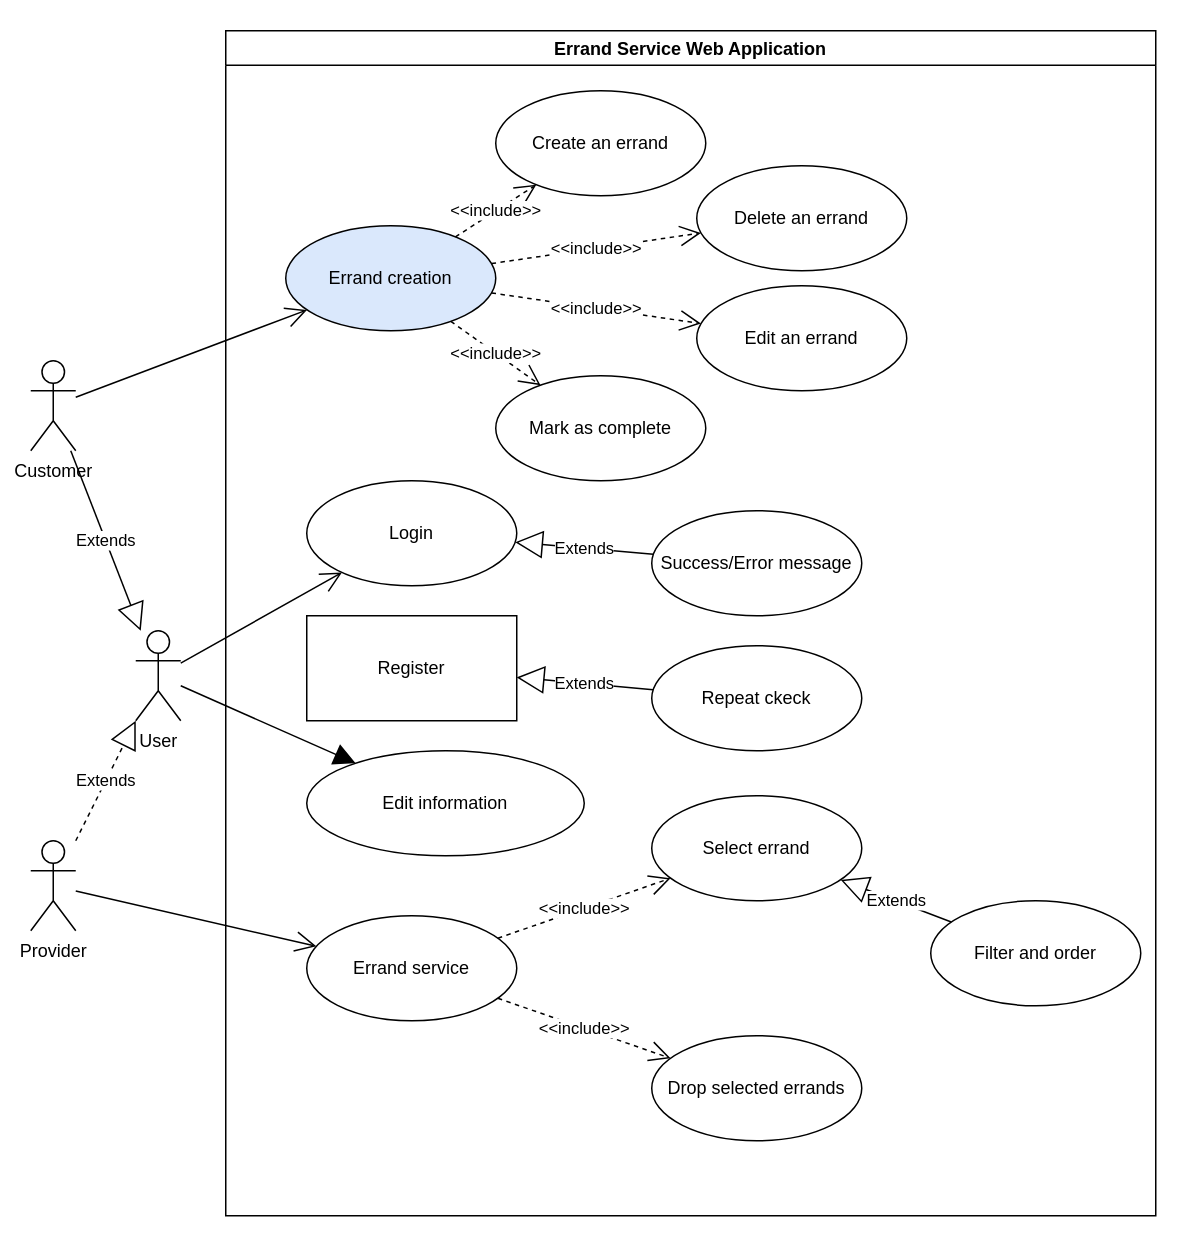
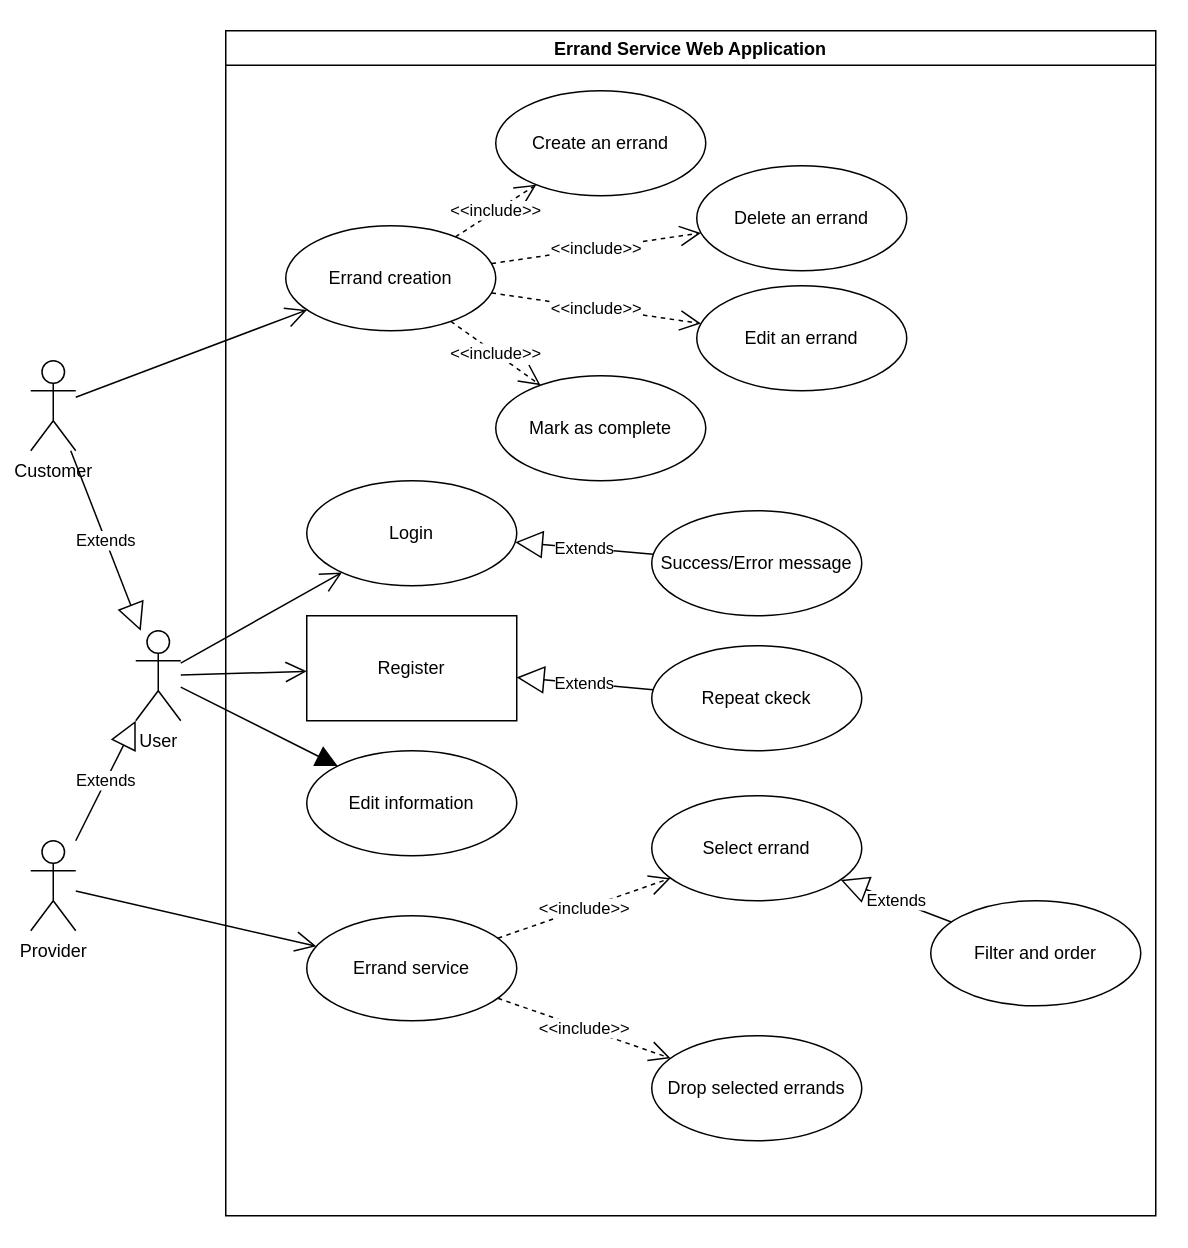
  <mxCell id="0" />
  <mxCell id="1" parent="0" />
  <mxCell id="2" value="User" style="shape=umlActor;verticalLabelPosition=bottom;verticalAlign=top;html=1;outlineConnect=0;" parent="1" vertex="1"><mxGeometry x="90" y="420" width="30" height="60" as="geometry" /></mxCell>
  <mxCell id="3" value="Provider" style="shape=umlActor;verticalLabelPosition=bottom;verticalAlign=top;html=1;outlineConnect=0;" parent="1" vertex="1"><mxGeometry x="20" y="560" width="30" height="60" as="geometry" /></mxCell>
  <mxCell id="4" value="Errand Service Web Application" style="swimlane;" parent="1" vertex="1"><mxGeometry x="150" y="20" width="620" height="790" as="geometry"><mxRectangle x="380" y="310" width="130" height="23" as="alternateBounds" /></mxGeometry></mxCell>
  <mxCell id="5" value="Success/Error message" style="ellipse;whiteSpace=wrap;html=1;" parent="4" vertex="1"><mxGeometry x="284" y="320" width="140" height="70" as="geometry" /></mxCell>
  <mxCell id="6" value="Register" style="whiteSpace=wrap;html=1;rounded=0;" parent="4" vertex="1"><mxGeometry x="54" y="390" width="140" height="70" as="geometry" /></mxCell>
  <mxCell id="7" value="Login" style="ellipse;whiteSpace=wrap;html=1;" parent="4" vertex="1"><mxGeometry x="54" y="300" width="140" height="70" as="geometry" /></mxCell>
  <mxCell id="8" value="Repeat ckeck" style="ellipse;whiteSpace=wrap;html=1;" parent="4" vertex="1"><mxGeometry x="284" y="410" width="140" height="70" as="geometry" /></mxCell>
  <mxCell id="9" value="Errand service" style="ellipse;whiteSpace=wrap;html=1;" parent="4" vertex="1"><mxGeometry x="54" y="590" width="140" height="70" as="geometry" /></mxCell>
- <mxCell id="10" value="Errand creation" style="ellipse;whiteSpace=wrap;html=1;fillColor=#dae8fc;" parent="4" vertex="1"><mxGeometry x="40" y="130" width="140" height="70" as="geometry" /></mxCell>
+ <mxCell id="10" value="Errand creation" style="ellipse;whiteSpace=wrap;html=1;" parent="4" vertex="1"><mxGeometry x="40" y="130" width="140" height="70" as="geometry" /></mxCell>
  <mxCell id="11" value="Select errand" style="ellipse;whiteSpace=wrap;html=1;" parent="4" vertex="1"><mxGeometry x="284" y="510" width="140" height="70" as="geometry" /></mxCell>
  <mxCell id="12" value="Drop selected errands" style="ellipse;whiteSpace=wrap;html=1;" parent="4" vertex="1"><mxGeometry x="284" y="670" width="140" height="70" as="geometry" /></mxCell>
  <mxCell id="13" value="&amp;lt;&amp;lt;include&amp;gt;&amp;gt;" style="endArrow=open;endSize=12;dashed=1;html=1;" parent="4" source="9" target="11" edge="1"><mxGeometry width="160" relative="1" as="geometry"><mxPoint x="174.0" y="530.0" as="sourcePoint" /><mxPoint x="264.0" y="530.0" as="targetPoint" /></mxGeometry></mxCell>
  <mxCell id="14" value="&amp;lt;&amp;lt;include&amp;gt;&amp;gt;" style="endArrow=open;endSize=12;dashed=1;html=1;" parent="4" source="9" target="12" edge="1"><mxGeometry width="160" relative="1" as="geometry"><mxPoint x="183.999" y="725.082" as="sourcePoint" /><mxPoint x="298.895" y="684.927" as="targetPoint" /></mxGeometry></mxCell>
  <mxCell id="15" value="Create an errand" style="ellipse;whiteSpace=wrap;html=1;" parent="4" vertex="1"><mxGeometry x="180" y="40" width="140" height="70" as="geometry" /></mxCell>
  <mxCell id="16" value="Delete an errand" style="ellipse;whiteSpace=wrap;html=1;" parent="4" vertex="1"><mxGeometry x="314" y="90" width="140" height="70" as="geometry" /></mxCell>
  <mxCell id="17" value="Edit an errand" style="ellipse;whiteSpace=wrap;html=1;" parent="4" vertex="1"><mxGeometry x="314" y="170" width="140" height="70" as="geometry" /></mxCell>
- <mxCell id="18" value="Edit information" style="ellipse;whiteSpace=wrap;html=1;" parent="4" vertex="1"><mxGeometry x="54" y="480" width="185" height="70" as="geometry" /></mxCell>
+ <mxCell id="18" value="Edit information" style="ellipse;whiteSpace=wrap;html=1;" parent="4" vertex="1"><mxGeometry x="54" y="480" width="140" height="70" as="geometry" /></mxCell>
  <mxCell id="19" value="Mark as complete" style="ellipse;whiteSpace=wrap;html=1;" parent="4" vertex="1"><mxGeometry x="180" y="230" width="140" height="70" as="geometry" /></mxCell>
  <mxCell id="20" value="&amp;lt;&amp;lt;include&amp;gt;&amp;gt;" style="endArrow=open;endSize=12;dashed=1;html=1;" parent="4" source="10" target="16" edge="1"><mxGeometry width="160" relative="1" as="geometry"><mxPoint x="185.999" y="190.002" as="sourcePoint" /><mxPoint x="300.895" y="149.847" as="targetPoint" /></mxGeometry></mxCell>
  <mxCell id="21" value="&amp;lt;&amp;lt;include&amp;gt;&amp;gt;" style="endArrow=open;endSize=12;dashed=1;html=1;" parent="4" source="10" target="17" edge="1"><mxGeometry width="160" relative="1" as="geometry"><mxPoint x="190.233" y="190.505" as="sourcePoint" /><mxPoint x="329.769" y="169.996" as="targetPoint" /></mxGeometry></mxCell>
  <mxCell id="22" value="&amp;lt;&amp;lt;include&amp;gt;&amp;gt;" style="endArrow=open;endSize=12;dashed=1;html=1;" parent="4" source="10" target="15" edge="1"><mxGeometry width="160" relative="1" as="geometry"><mxPoint x="40.003" y="89.995" as="sourcePoint" /><mxPoint x="179.539" y="69.486" as="targetPoint" /></mxGeometry></mxCell>
  <mxCell id="23" value="&amp;lt;&amp;lt;include&amp;gt;&amp;gt;" style="endArrow=open;endSize=12;dashed=1;html=1;" parent="4" source="10" target="19" edge="1"><mxGeometry width="160" relative="1" as="geometry"><mxPoint x="314.003" y="280.505" as="sourcePoint" /><mxPoint x="453.539" y="259.996" as="targetPoint" /></mxGeometry></mxCell>
  <mxCell id="24" value="Extends" style="endArrow=block;endSize=16;endFill=0;html=1;" parent="4" source="5" target="7" edge="1"><mxGeometry width="160" relative="1" as="geometry"><mxPoint x="160" y="400" as="sourcePoint" /><mxPoint x="320" y="400" as="targetPoint" /></mxGeometry></mxCell>
  <mxCell id="25" value="Extends" style="endArrow=block;endSize=16;endFill=0;html=1;" parent="4" source="8" target="6" edge="1"><mxGeometry width="160" relative="1" as="geometry"><mxPoint x="294" y="365" as="sourcePoint" /><mxPoint x="204" y="365" as="targetPoint" /></mxGeometry></mxCell>
  <mxCell id="26" value="Filter and order" style="ellipse;whiteSpace=wrap;html=1;" vertex="1" parent="4"><mxGeometry x="470" y="580" width="140" height="70" as="geometry" /></mxCell>
  <mxCell id="27" value="Extends" style="endArrow=block;endSize=16;endFill=0;html=1;" edge="1" parent="4" source="26" target="11"><mxGeometry width="160" relative="1" as="geometry"><mxPoint x="295.035" y="449.003" as="sourcePoint" /><mxPoint x="202.965" y="440.997" as="targetPoint" /></mxGeometry></mxCell>
  <mxCell id="28" value="" style="endArrow=open;endFill=1;endSize=12;html=1;" parent="1" source="2" target="7" edge="1"><mxGeometry width="160" relative="1" as="geometry"><mxPoint x="360" y="440" as="sourcePoint" /><mxPoint x="520" y="440" as="targetPoint" /></mxGeometry></mxCell>
  <mxCell id="29" value="Extends" style="endArrow=block;endSize=16;endFill=0;html=1;" parent="1" source="30" target="2" edge="1"><mxGeometry width="160" relative="1" as="geometry"><mxPoint x="285" y="750" as="sourcePoint" /><mxPoint x="445" y="750" as="targetPoint" /></mxGeometry></mxCell>
  <mxCell id="30" value="Customer" style="shape=umlActor;verticalLabelPosition=bottom;verticalAlign=top;html=1;outlineConnect=0;" parent="1" vertex="1"><mxGeometry x="20" y="240" width="30" height="60" as="geometry" /></mxCell>
- <mxCell id="31" value="Extends" style="endArrow=block;endSize=16;endFill=0;html=1;dashed=1;" parent="1" source="3" target="2" edge="1"><mxGeometry width="160" relative="1" as="geometry"><mxPoint x="120" y="390" as="sourcePoint" /><mxPoint x="120" y="520" as="targetPoint" /></mxGeometry></mxCell>
+ <mxCell id="31" value="Extends" style="endArrow=block;endSize=16;endFill=0;html=1;" parent="1" source="3" target="2" edge="1"><mxGeometry width="160" relative="1" as="geometry"><mxPoint x="120" y="390" as="sourcePoint" /><mxPoint x="120" y="520" as="targetPoint" /></mxGeometry></mxCell>
+ <mxCell id="32" value="" style="endArrow=open;endFill=1;endSize=12;html=1;" parent="1" source="2" target="6" edge="1"><mxGeometry width="160" relative="1" as="geometry"><mxPoint x="200" y="476.212" as="sourcePoint" /><mxPoint x="286.382" y="440" as="targetPoint" /></mxGeometry></mxCell>
  <mxCell id="33" value="" style="endArrow=open;endFill=1;endSize=12;html=1;" parent="1" source="3" target="9" edge="1"><mxGeometry width="160" relative="1" as="geometry"><mxPoint x="130" y="439.998" as="sourcePoint" /><mxPoint x="218.508" y="464.176" as="targetPoint" /></mxGeometry></mxCell>
  <mxCell id="34" value="" style="endArrow=open;endFill=1;endSize=12;html=1;" parent="1" source="30" target="10" edge="1"><mxGeometry width="160" relative="1" as="geometry"><mxPoint x="130" y="344.73" as="sourcePoint" /><mxPoint x="230.627" y="376.461" as="targetPoint" /></mxGeometry></mxCell>
  <mxCell id="35" value="" style="endArrow=block;endFill=1;endSize=12;html=1;" parent="1" source="2" target="18" edge="1"><mxGeometry width="160" relative="1" as="geometry"><mxPoint x="130" y="468.651" as="sourcePoint" /><mxPoint x="233.987" y="528.624" as="targetPoint" /></mxGeometry></mxCell>
